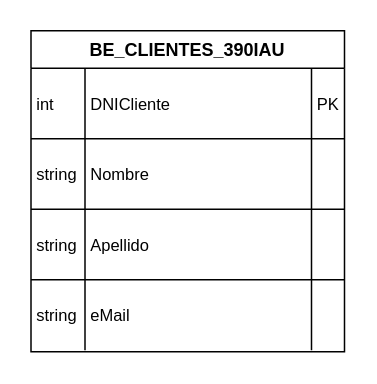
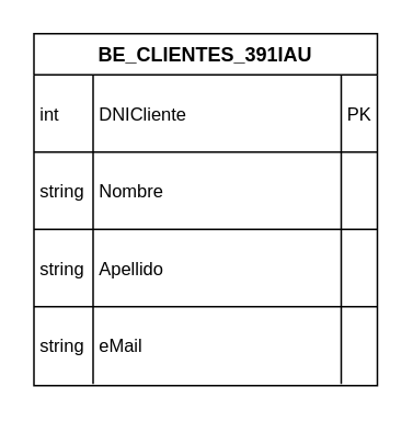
  <mxCell id="0" />
  <mxCell id="1" parent="0" />
- <mxCell id="2" value="BE_CLIENTES_390IAU" style="shape=table;startSize=25;container=1;collapsible=0;childLayout=tableLayout;fixedRows=1;rowLines=1;fontStyle=1;align=center;resizeLast=1;" vertex="1" parent="1"><mxGeometry x="20" y="20" width="209" height="214" as="geometry" /></mxCell>
+ <mxCell id="2" value="BE_CLIENTES_391IAU" style="shape=table;startSize=25;container=1;collapsible=0;childLayout=tableLayout;fixedRows=1;rowLines=1;fontStyle=1;align=center;resizeLast=1;" vertex="1" parent="1"><mxGeometry x="20" y="20" width="209" height="214" as="geometry" /></mxCell>
  <mxCell id="3" style="shape=tableRow;horizontal=0;startSize=0;swimlaneHead=0;swimlaneBody=0;fillColor=none;collapsible=0;dropTarget=0;points=[[0,0.5],[1,0.5]];portConstraint=eastwest;top=0;left=0;right=0;bottom=0;" vertex="1" parent="2"><mxGeometry y="25" width="209" height="47" as="geometry" /></mxCell>
  <mxCell id="4" value="int" style="shape=partialRectangle;connectable=0;fillColor=none;top=0;left=0;bottom=0;right=0;align=left;spacingLeft=2;overflow=hidden;fontSize=11;" vertex="1" parent="3"><mxGeometry width="36" height="47" as="geometry"><mxRectangle width="36" height="47" as="alternateBounds" /></mxGeometry></mxCell>
  <mxCell id="5" value="DNICliente" style="shape=partialRectangle;connectable=0;fillColor=none;top=0;left=0;bottom=0;right=0;align=left;spacingLeft=2;overflow=hidden;fontSize=11;" vertex="1" parent="3"><mxGeometry x="36" width="151" height="47" as="geometry"><mxRectangle width="151" height="47" as="alternateBounds" /></mxGeometry></mxCell>
  <mxCell id="6" value="PK" style="shape=partialRectangle;connectable=0;fillColor=none;top=0;left=0;bottom=0;right=0;align=left;spacingLeft=2;overflow=hidden;fontSize=11;" vertex="1" parent="3"><mxGeometry x="187" width="22" height="47" as="geometry"><mxRectangle width="22" height="47" as="alternateBounds" /></mxGeometry></mxCell>
  <mxCell id="7" style="shape=tableRow;horizontal=0;startSize=0;swimlaneHead=0;swimlaneBody=0;fillColor=none;collapsible=0;dropTarget=0;points=[[0,0.5],[1,0.5]];portConstraint=eastwest;top=0;left=0;right=0;bottom=0;" vertex="1" parent="2"><mxGeometry y="72" width="209" height="47" as="geometry" /></mxCell>
  <mxCell id="8" value="string" style="shape=partialRectangle;connectable=0;fillColor=none;top=0;left=0;bottom=0;right=0;align=left;spacingLeft=2;overflow=hidden;fontSize=11;" vertex="1" parent="7"><mxGeometry width="36" height="47" as="geometry"><mxRectangle width="36" height="47" as="alternateBounds" /></mxGeometry></mxCell>
  <mxCell id="9" value="Nombre" style="shape=partialRectangle;connectable=0;fillColor=none;top=0;left=0;bottom=0;right=0;align=left;spacingLeft=2;overflow=hidden;fontSize=11;" vertex="1" parent="7"><mxGeometry x="36" width="151" height="47" as="geometry"><mxRectangle width="151" height="47" as="alternateBounds" /></mxGeometry></mxCell>
  <mxCell id="10" value="" style="shape=partialRectangle;connectable=0;fillColor=none;top=0;left=0;bottom=0;right=0;align=left;spacingLeft=2;overflow=hidden;fontSize=11;" vertex="1" parent="7"><mxGeometry x="187" width="22" height="47" as="geometry"><mxRectangle width="22" height="47" as="alternateBounds" /></mxGeometry></mxCell>
  <mxCell id="11" style="shape=tableRow;horizontal=0;startSize=0;swimlaneHead=0;swimlaneBody=0;fillColor=none;collapsible=0;dropTarget=0;points=[[0,0.5],[1,0.5]];portConstraint=eastwest;top=0;left=0;right=0;bottom=0;" vertex="1" parent="2"><mxGeometry y="119" width="209" height="47" as="geometry" /></mxCell>
  <mxCell id="12" value="string" style="shape=partialRectangle;connectable=0;fillColor=none;top=0;left=0;bottom=0;right=0;align=left;spacingLeft=2;overflow=hidden;fontSize=11;" vertex="1" parent="11"><mxGeometry width="36" height="47" as="geometry"><mxRectangle width="36" height="47" as="alternateBounds" /></mxGeometry></mxCell>
  <mxCell id="13" value="Apellido" style="shape=partialRectangle;connectable=0;fillColor=none;top=0;left=0;bottom=0;right=0;align=left;spacingLeft=2;overflow=hidden;fontSize=11;" vertex="1" parent="11"><mxGeometry x="36" width="151" height="47" as="geometry"><mxRectangle width="151" height="47" as="alternateBounds" /></mxGeometry></mxCell>
  <mxCell id="14" value="" style="shape=partialRectangle;connectable=0;fillColor=none;top=0;left=0;bottom=0;right=0;align=left;spacingLeft=2;overflow=hidden;fontSize=11;" vertex="1" parent="11"><mxGeometry x="187" width="22" height="47" as="geometry"><mxRectangle width="22" height="47" as="alternateBounds" /></mxGeometry></mxCell>
  <mxCell id="15" style="shape=tableRow;horizontal=0;startSize=0;swimlaneHead=0;swimlaneBody=0;fillColor=none;collapsible=0;dropTarget=0;points=[[0,0.5],[1,0.5]];portConstraint=eastwest;top=0;left=0;right=0;bottom=0;" vertex="1" parent="2"><mxGeometry y="166" width="209" height="47" as="geometry" /></mxCell>
  <mxCell id="16" value="string" style="shape=partialRectangle;connectable=0;fillColor=none;top=0;left=0;bottom=0;right=0;align=left;spacingLeft=2;overflow=hidden;fontSize=11;" vertex="1" parent="15"><mxGeometry width="36" height="47" as="geometry"><mxRectangle width="36" height="47" as="alternateBounds" /></mxGeometry></mxCell>
  <mxCell id="17" value="eMail" style="shape=partialRectangle;connectable=0;fillColor=none;top=0;left=0;bottom=0;right=0;align=left;spacingLeft=2;overflow=hidden;fontSize=11;" vertex="1" parent="15"><mxGeometry x="36" width="151" height="47" as="geometry"><mxRectangle width="151" height="47" as="alternateBounds" /></mxGeometry></mxCell>
  <mxCell id="18" value="" style="shape=partialRectangle;connectable=0;fillColor=none;top=0;left=0;bottom=0;right=0;align=left;spacingLeft=2;overflow=hidden;fontSize=11;" vertex="1" parent="15"><mxGeometry x="187" width="22" height="47" as="geometry"><mxRectangle width="22" height="47" as="alternateBounds" /></mxGeometry></mxCell>
